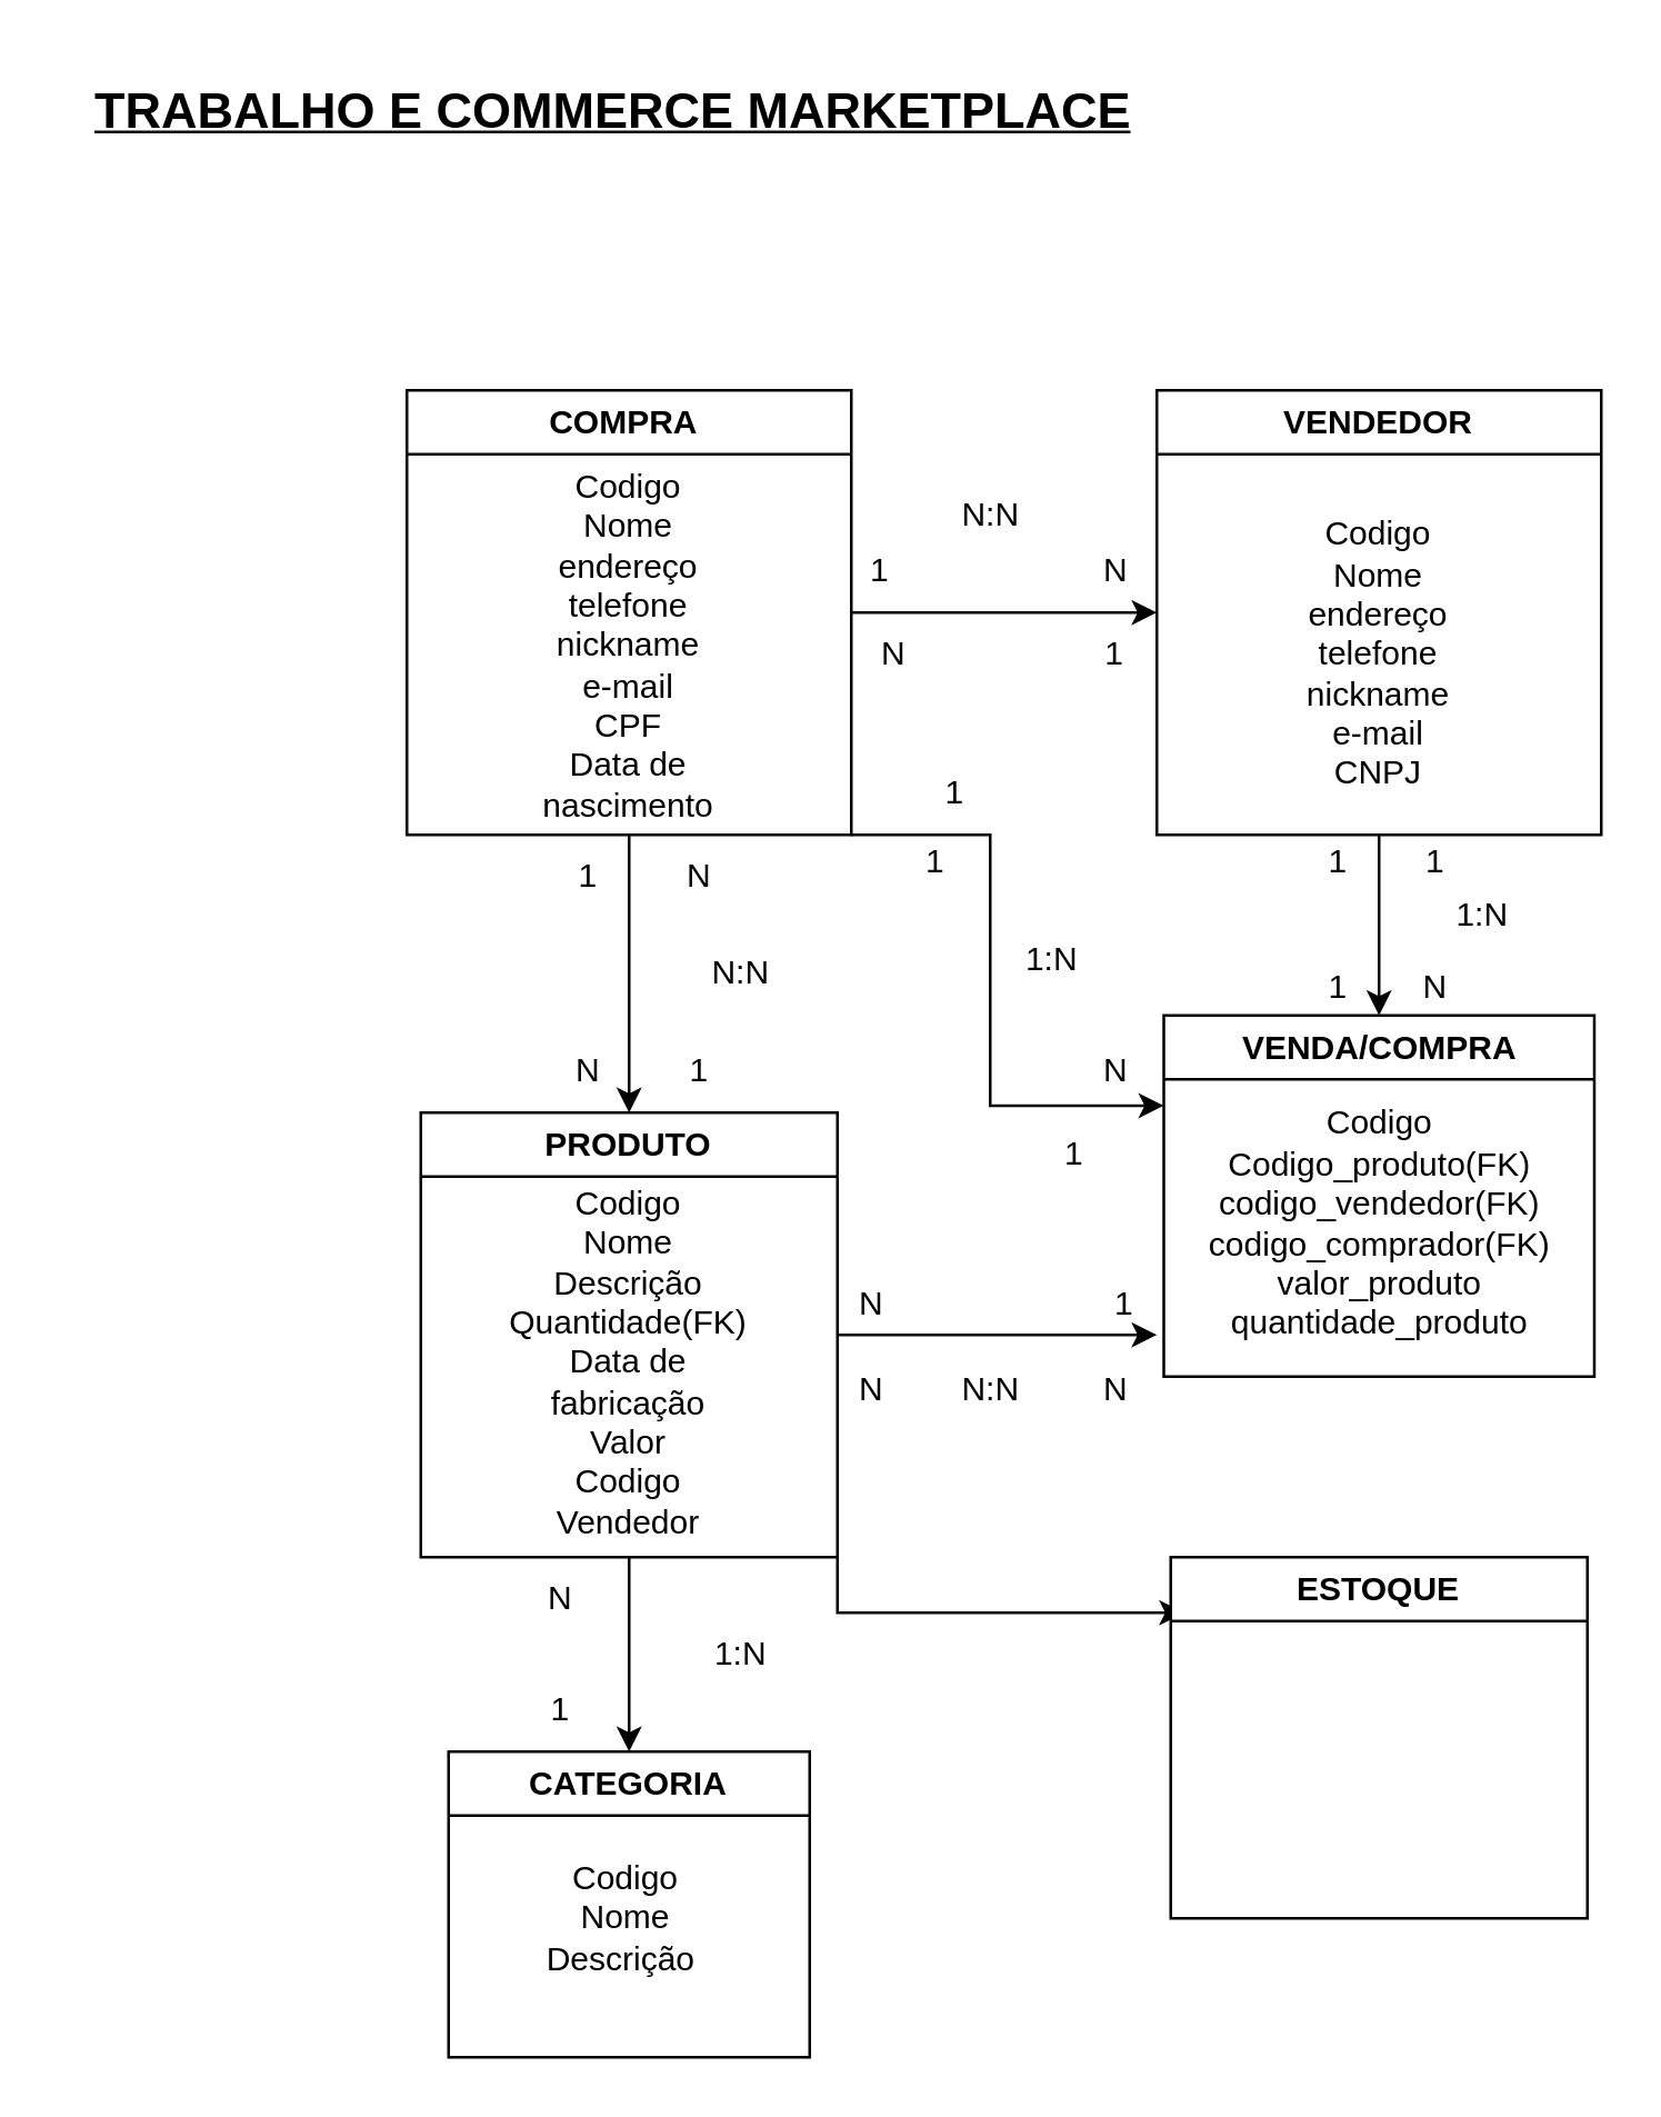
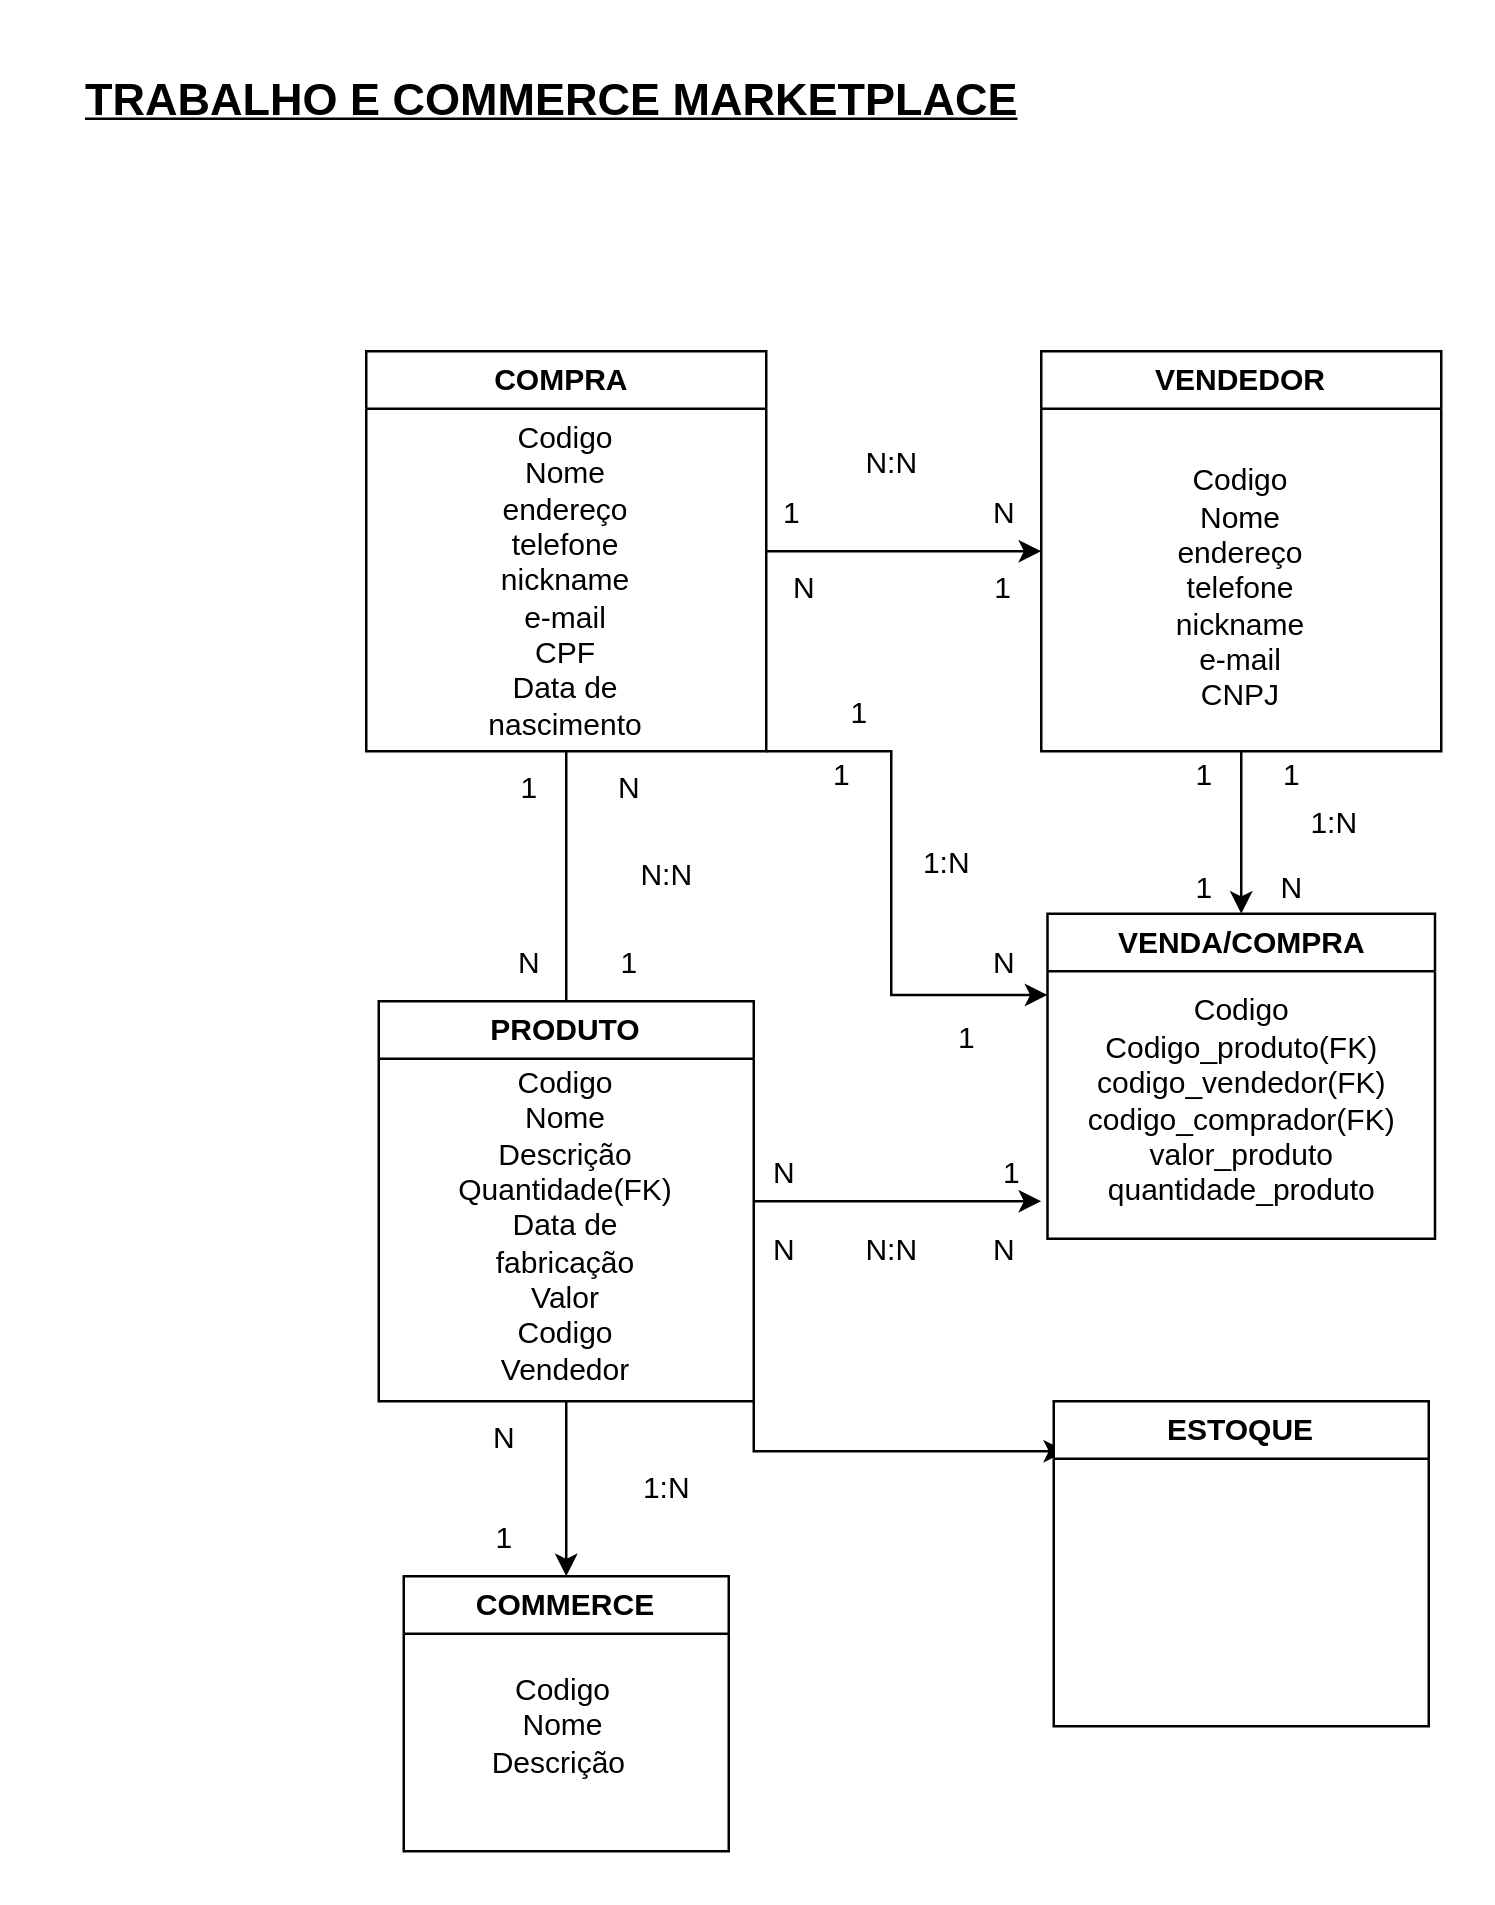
  <mxCell id="0" />
  <mxCell id="1" parent="0" />
  <mxCell id="2" value="&lt;b&gt;&lt;u&gt;&lt;font style=&quot;font-size: 18px;&quot;&gt;TRABALHO E COMMERCE MARKETPLACE&lt;/font&gt;&lt;/u&gt;&lt;/b&gt;" style="text;html=1;align=center;verticalAlign=middle;resizable=0;points=[];autosize=1;strokeColor=none;fillColor=none;" vertex="1" parent="1"><mxGeometry x="20" y="20" width="400" height="40" as="geometry" /></mxCell>
  <mxCell id="3" style="edgeStyle=orthogonalEdgeStyle;rounded=0;orthogonalLoop=1;jettySize=auto;html=1;exitX=1;exitY=0.5;exitDx=0;exitDy=0;entryX=0;entryY=0.5;entryDx=0;entryDy=0;" edge="1" parent="1" source="6" target="17"><mxGeometry relative="1" as="geometry"><mxPoint x="426" y="220" as="targetPoint" /></mxGeometry></mxCell>
- <mxCell id="4" style="edgeStyle=orthogonalEdgeStyle;rounded=0;orthogonalLoop=1;jettySize=auto;html=1;exitX=0.5;exitY=1;exitDx=0;exitDy=0;entryX=0.5;entryY=0;entryDx=0;entryDy=0;" edge="1" parent="1" source="6" target="11"><mxGeometry relative="1" as="geometry" /></mxCell>
+ <mxCell id="4" style="edgeStyle=orthogonalEdgeStyle;rounded=0;orthogonalLoop=1;jettySize=auto;html=1;exitX=0.5;exitY=1;exitDx=0;exitDy=0;entryX=0.5;entryY=0;entryDx=0;entryDy=0;endArrow=none;" edge="1" parent="1" source="6" target="11"><mxGeometry relative="1" as="geometry" /></mxCell>
  <mxCell id="5" style="edgeStyle=orthogonalEdgeStyle;rounded=0;orthogonalLoop=1;jettySize=auto;html=1;exitX=1;exitY=1;exitDx=0;exitDy=0;entryX=0;entryY=0.25;entryDx=0;entryDy=0;" edge="1" parent="1" source="6" target="19"><mxGeometry relative="1" as="geometry"><Array as="points"><mxPoint x="356" y="300" /><mxPoint x="356" y="398" /></Array></mxGeometry></mxCell>
  <mxCell id="6" value="COMPRA&amp;nbsp;" style="swimlane;whiteSpace=wrap;html=1;" vertex="1" parent="1"><mxGeometry x="146" y="140" width="160" height="160" as="geometry" /></mxCell>
  <mxCell id="7" value="Codigo&lt;br&gt;Nome&lt;br&gt;endereço&lt;br&gt;telefone&lt;br&gt;nickname&lt;br&gt;e-mail&lt;br&gt;CPF&lt;br&gt;Data de nascimento" style="text;html=1;strokeColor=none;fillColor=none;align=center;verticalAlign=middle;whiteSpace=wrap;rounded=0;" vertex="1" parent="6"><mxGeometry x="50" y="77" width="60" height="30" as="geometry" /></mxCell>
  <mxCell id="8" style="edgeStyle=orthogonalEdgeStyle;rounded=0;orthogonalLoop=1;jettySize=auto;html=1;exitX=0.5;exitY=1;exitDx=0;exitDy=0;entryX=0.5;entryY=0;entryDx=0;entryDy=0;" edge="1" parent="1" source="11" target="14"><mxGeometry relative="1" as="geometry" /></mxCell>
  <mxCell id="9" style="edgeStyle=orthogonalEdgeStyle;rounded=0;orthogonalLoop=1;jettySize=auto;html=1;exitX=1;exitY=0.5;exitDx=0;exitDy=0;" edge="1" parent="1" source="11"><mxGeometry relative="1" as="geometry"><mxPoint x="416" y="480" as="targetPoint" /></mxGeometry></mxCell>
  <mxCell id="10" style="edgeStyle=orthogonalEdgeStyle;rounded=0;orthogonalLoop=1;jettySize=auto;html=1;exitX=1;exitY=1;exitDx=0;exitDy=0;entryX=0.033;entryY=0.154;entryDx=0;entryDy=0;entryPerimeter=0;" edge="1" parent="1" source="11" target="13"><mxGeometry relative="1" as="geometry" /></mxCell>
  <mxCell id="11" value="PRODUTO" style="swimlane;whiteSpace=wrap;html=1;" vertex="1" parent="1"><mxGeometry x="151" y="400" width="150" height="160" as="geometry" /></mxCell>
  <mxCell id="12" value="Codigo&lt;br&gt;Nome&lt;br&gt;Descrição&lt;br&gt;Quantidade(FK)&lt;br&gt;Data de fabricação&lt;br&gt;Valor&lt;br&gt;Codigo Vendedor" style="text;html=1;strokeColor=none;fillColor=none;align=center;verticalAlign=middle;whiteSpace=wrap;rounded=0;" vertex="1" parent="11"><mxGeometry x="45" y="75" width="60" height="30" as="geometry" /></mxCell>
  <mxCell id="13" value="ESTOQUE" style="swimlane;whiteSpace=wrap;html=1;" vertex="1" parent="1"><mxGeometry x="421" y="560" width="150" height="130" as="geometry" /></mxCell>
- <mxCell id="14" value="CATEGORIA" style="swimlane;whiteSpace=wrap;html=1;" vertex="1" parent="1"><mxGeometry x="161" y="630" width="130" height="110" as="geometry" /></mxCell>
+ <mxCell id="14" value="COMMERCE" style="swimlane;whiteSpace=wrap;html=1;" vertex="1" parent="1"><mxGeometry x="161" y="630" width="130" height="110" as="geometry" /></mxCell>
  <mxCell id="15" value="Codigo&lt;br&gt;Nome&lt;br&gt;Descrição&amp;nbsp;&lt;br&gt;" style="text;html=1;strokeColor=none;fillColor=none;align=center;verticalAlign=middle;whiteSpace=wrap;rounded=0;" vertex="1" parent="14"><mxGeometry x="34" y="45" width="60" height="30" as="geometry" /></mxCell>
  <mxCell id="16" style="edgeStyle=orthogonalEdgeStyle;rounded=0;orthogonalLoop=1;jettySize=auto;html=1;exitX=0.5;exitY=1;exitDx=0;exitDy=0;entryX=0.5;entryY=0;entryDx=0;entryDy=0;" edge="1" parent="1" source="17" target="19"><mxGeometry relative="1" as="geometry" /></mxCell>
  <mxCell id="17" value="VENDEDOR" style="swimlane;whiteSpace=wrap;html=1;" vertex="1" parent="1"><mxGeometry x="416" y="140" width="160" height="160" as="geometry" /></mxCell>
  <mxCell id="18" value="Codigo&lt;br&gt;Nome&lt;br&gt;endereço&lt;br&gt;telefone&lt;br&gt;nickname&lt;br&gt;e-mail&lt;br&gt;CNPJ" style="text;html=1;strokeColor=none;fillColor=none;align=center;verticalAlign=middle;whiteSpace=wrap;rounded=0;" vertex="1" parent="17"><mxGeometry x="50" y="80" width="60" height="30" as="geometry" /></mxCell>
  <mxCell id="19" value="VENDA/COMPRA" style="swimlane;whiteSpace=wrap;html=1;" vertex="1" parent="1"><mxGeometry x="418.5" y="365" width="155" height="130" as="geometry" /></mxCell>
  <mxCell id="20" value="Codigo&lt;br&gt;Codigo_produto(FK)&lt;br&gt;codigo_vendedor(FK)&lt;br&gt;codigo_comprador(FK)&lt;br&gt;valor_produto&lt;br&gt;quantidade_produto" style="text;html=1;align=center;verticalAlign=middle;resizable=0;points=[];autosize=1;strokeColor=none;fillColor=none;" vertex="1" parent="19"><mxGeometry x="2.5" y="25" width="150" height="100" as="geometry" /></mxCell>
  <mxCell id="21" value="1" style="text;html=1;align=center;verticalAlign=middle;resizable=0;points=[];autosize=1;strokeColor=none;fillColor=none;" vertex="1" parent="1"><mxGeometry x="301" y="190" width="30" height="30" as="geometry" /></mxCell>
  <mxCell id="22" value="N" style="text;html=1;align=center;verticalAlign=middle;resizable=0;points=[];autosize=1;strokeColor=none;fillColor=none;" vertex="1" parent="1"><mxGeometry x="386" y="190" width="30" height="30" as="geometry" /></mxCell>
  <mxCell id="23" value="N" style="text;html=1;align=center;verticalAlign=middle;resizable=0;points=[];autosize=1;strokeColor=none;fillColor=none;" vertex="1" parent="1"><mxGeometry x="306" y="220" width="30" height="30" as="geometry" /></mxCell>
  <mxCell id="24" value="1" style="text;html=1;strokeColor=none;fillColor=none;align=center;verticalAlign=middle;whiteSpace=wrap;rounded=0;" vertex="1" parent="1"><mxGeometry x="371" y="220" width="60" height="30" as="geometry" /></mxCell>
  <mxCell id="25" value="N" style="text;html=1;align=center;verticalAlign=middle;resizable=0;points=[];autosize=1;strokeColor=none;fillColor=none;" vertex="1" parent="1"><mxGeometry x="186" y="560" width="30" height="30" as="geometry" /></mxCell>
  <mxCell id="26" value="1" style="text;html=1;align=center;verticalAlign=middle;resizable=0;points=[];autosize=1;strokeColor=none;fillColor=none;" vertex="1" parent="1"><mxGeometry x="186" y="600" width="30" height="30" as="geometry" /></mxCell>
  <mxCell id="27" value="N:N" style="text;html=1;align=center;verticalAlign=middle;resizable=0;points=[];autosize=1;strokeColor=none;fillColor=none;" vertex="1" parent="1"><mxGeometry x="336" y="170" width="40" height="30" as="geometry" /></mxCell>
  <mxCell id="28" value="1:N" style="text;html=1;align=center;verticalAlign=middle;resizable=0;points=[];autosize=1;strokeColor=none;fillColor=none;" vertex="1" parent="1"><mxGeometry x="246" y="580" width="40" height="30" as="geometry" /></mxCell>
  <mxCell id="29" value="1" style="text;html=1;align=center;verticalAlign=middle;resizable=0;points=[];autosize=1;strokeColor=none;fillColor=none;" vertex="1" parent="1"><mxGeometry x="196" y="300" width="30" height="30" as="geometry" /></mxCell>
  <mxCell id="30" value="N" style="text;html=1;align=center;verticalAlign=middle;resizable=0;points=[];autosize=1;strokeColor=none;fillColor=none;" vertex="1" parent="1"><mxGeometry x="196" y="370" width="30" height="30" as="geometry" /></mxCell>
  <mxCell id="31" value="1" style="text;html=1;align=center;verticalAlign=middle;resizable=0;points=[];autosize=1;strokeColor=none;fillColor=none;" vertex="1" parent="1"><mxGeometry x="236" y="370" width="30" height="30" as="geometry" /></mxCell>
  <mxCell id="32" value="N" style="text;html=1;align=center;verticalAlign=middle;resizable=0;points=[];autosize=1;strokeColor=none;fillColor=none;" vertex="1" parent="1"><mxGeometry x="236" y="300" width="30" height="30" as="geometry" /></mxCell>
  <mxCell id="33" value="N:N" style="text;html=1;align=center;verticalAlign=middle;resizable=0;points=[];autosize=1;strokeColor=none;fillColor=none;" vertex="1" parent="1"><mxGeometry x="246" y="335" width="40" height="30" as="geometry" /></mxCell>
  <mxCell id="34" value="1" style="text;html=1;align=center;verticalAlign=middle;resizable=0;points=[];autosize=1;strokeColor=none;fillColor=none;" vertex="1" parent="1"><mxGeometry x="501" y="295" width="30" height="30" as="geometry" /></mxCell>
  <mxCell id="35" value="N" style="text;html=1;align=center;verticalAlign=middle;resizable=0;points=[];autosize=1;strokeColor=none;fillColor=none;" vertex="1" parent="1"><mxGeometry x="501" y="340" width="30" height="30" as="geometry" /></mxCell>
  <mxCell id="36" value="1" style="text;html=1;align=center;verticalAlign=middle;resizable=0;points=[];autosize=1;strokeColor=none;fillColor=none;" vertex="1" parent="1"><mxGeometry x="466" y="340" width="30" height="30" as="geometry" /></mxCell>
  <mxCell id="37" value="1" style="text;html=1;align=center;verticalAlign=middle;resizable=0;points=[];autosize=1;strokeColor=none;fillColor=none;" vertex="1" parent="1"><mxGeometry x="466" y="295" width="30" height="30" as="geometry" /></mxCell>
  <mxCell id="38" value="1:N" style="text;html=1;align=center;verticalAlign=middle;resizable=0;points=[];autosize=1;strokeColor=none;fillColor=none;" vertex="1" parent="1"><mxGeometry x="513" y="314" width="40" height="30" as="geometry" /></mxCell>
  <mxCell id="39" value="N" style="text;html=1;align=center;verticalAlign=middle;resizable=0;points=[];autosize=1;strokeColor=none;fillColor=none;" vertex="1" parent="1"><mxGeometry x="298" y="454" width="30" height="30" as="geometry" /></mxCell>
  <mxCell id="40" value="1" style="text;html=1;align=center;verticalAlign=middle;resizable=0;points=[];autosize=1;strokeColor=none;fillColor=none;" vertex="1" parent="1"><mxGeometry x="388.5" y="454" width="30" height="30" as="geometry" /></mxCell>
  <mxCell id="41" value="N" style="text;html=1;align=center;verticalAlign=middle;resizable=0;points=[];autosize=1;strokeColor=none;fillColor=none;" vertex="1" parent="1"><mxGeometry x="386" y="485" width="30" height="30" as="geometry" /></mxCell>
  <mxCell id="42" value="N" style="text;html=1;align=center;verticalAlign=middle;resizable=0;points=[];autosize=1;strokeColor=none;fillColor=none;" vertex="1" parent="1"><mxGeometry x="298" y="485" width="30" height="30" as="geometry" /></mxCell>
  <mxCell id="43" value="N:N" style="text;html=1;align=center;verticalAlign=middle;resizable=0;points=[];autosize=1;strokeColor=none;fillColor=none;" vertex="1" parent="1"><mxGeometry x="336" y="485" width="40" height="30" as="geometry" /></mxCell>
  <mxCell id="44" value="1" style="text;html=1;align=center;verticalAlign=middle;resizable=0;points=[];autosize=1;strokeColor=none;fillColor=none;" vertex="1" parent="1"><mxGeometry x="328" y="270" width="30" height="30" as="geometry" /></mxCell>
  <mxCell id="45" value="N" style="text;html=1;align=center;verticalAlign=middle;resizable=0;points=[];autosize=1;strokeColor=none;fillColor=none;" vertex="1" parent="1"><mxGeometry x="386" y="370" width="30" height="30" as="geometry" /></mxCell>
  <mxCell id="46" value="1" style="text;html=1;align=center;verticalAlign=middle;resizable=0;points=[];autosize=1;strokeColor=none;fillColor=none;" vertex="1" parent="1"><mxGeometry x="371" y="400" width="30" height="30" as="geometry" /></mxCell>
  <mxCell id="47" value="1" style="text;html=1;align=center;verticalAlign=middle;resizable=0;points=[];autosize=1;strokeColor=none;fillColor=none;" vertex="1" parent="1"><mxGeometry x="321" y="295" width="30" height="30" as="geometry" /></mxCell>
  <mxCell id="48" value="1:N" style="text;html=1;align=center;verticalAlign=middle;resizable=0;points=[];autosize=1;strokeColor=none;fillColor=none;" vertex="1" parent="1"><mxGeometry x="358" y="330" width="40" height="30" as="geometry" /></mxCell>
